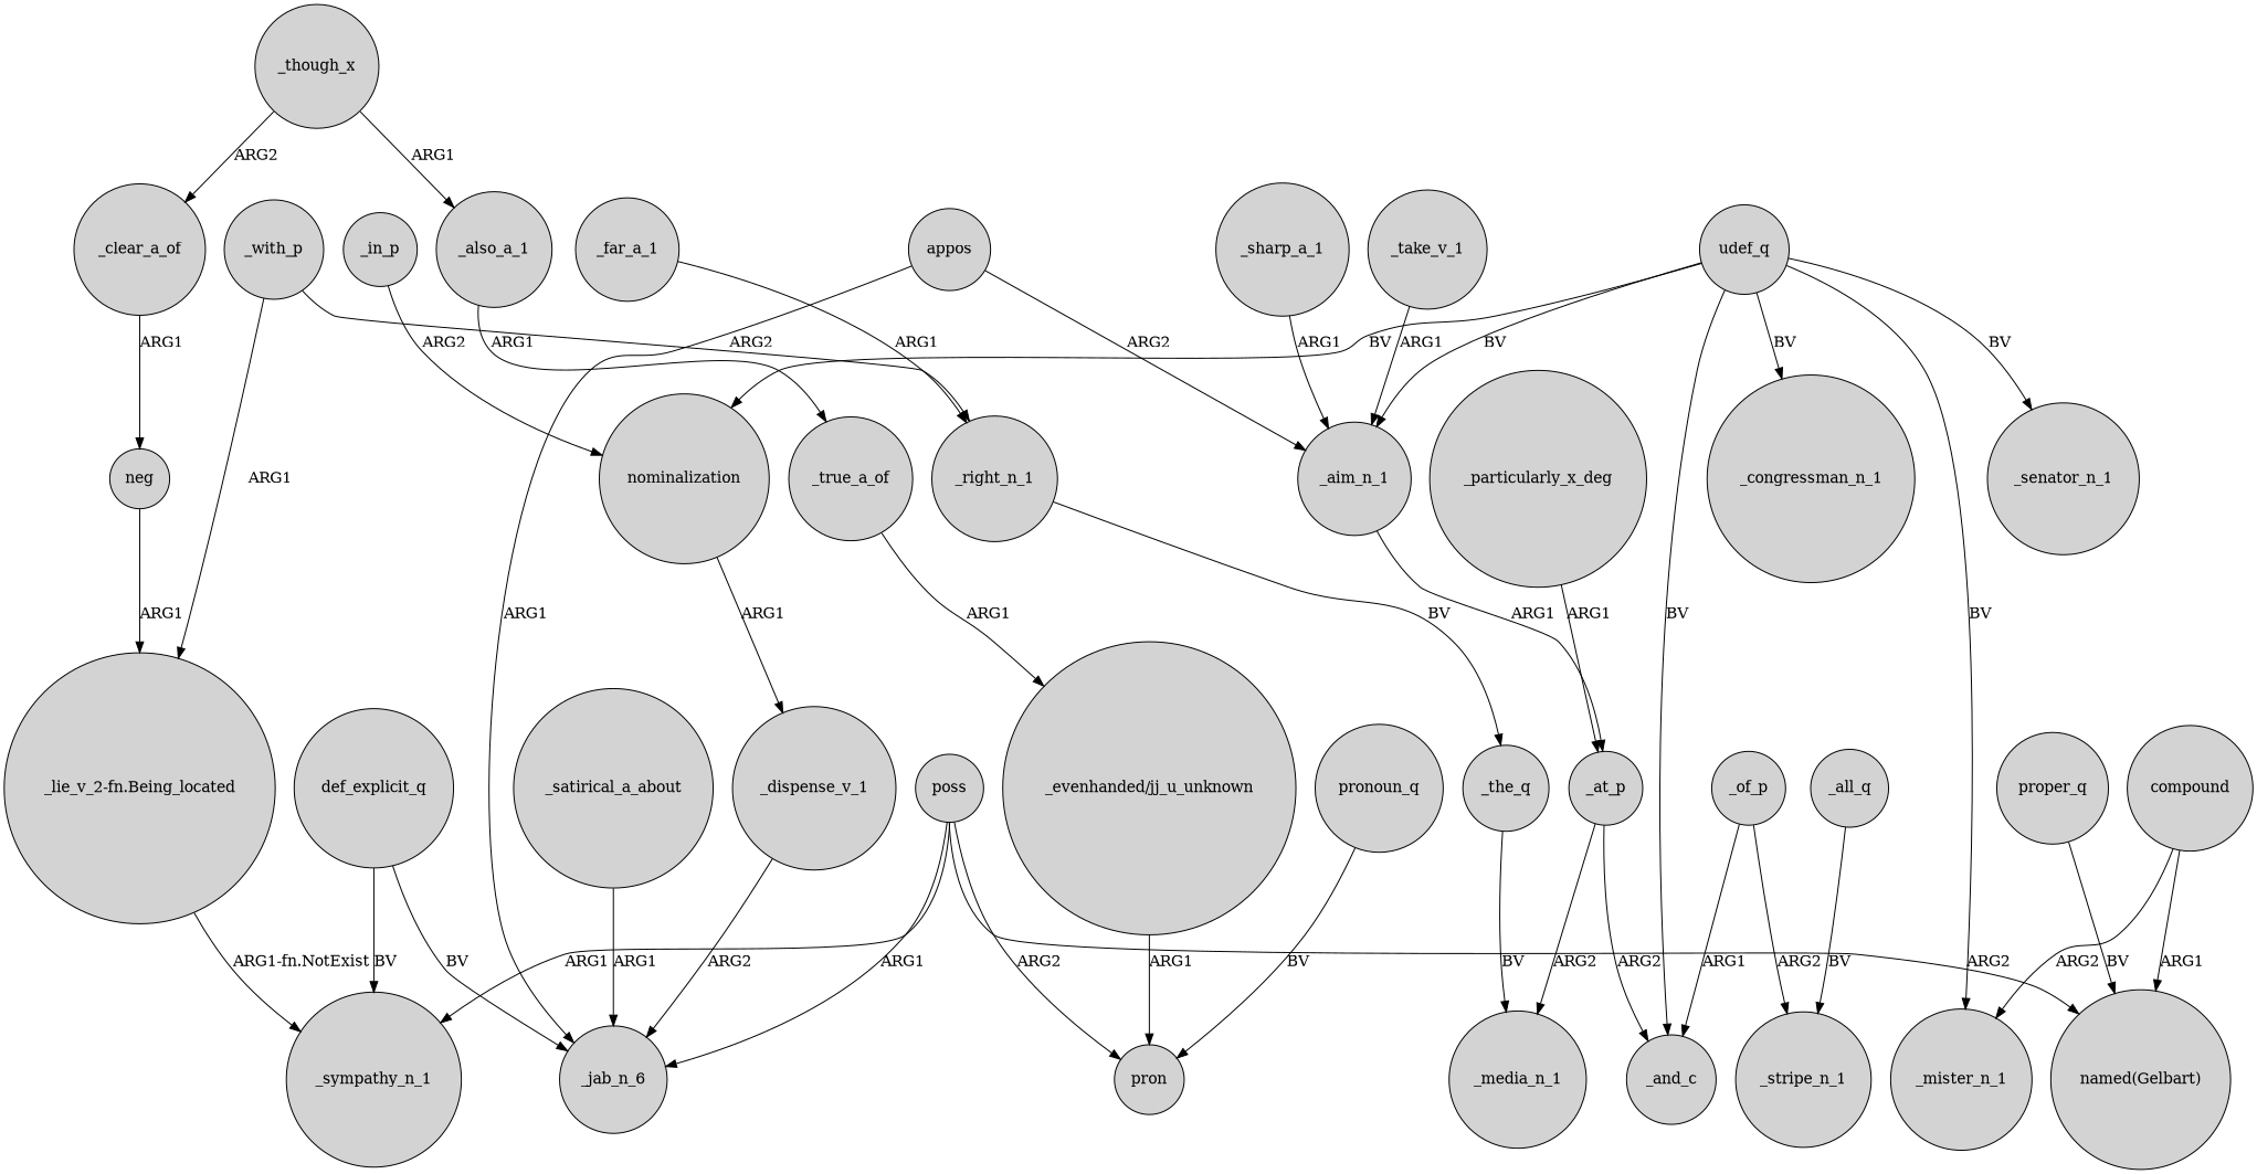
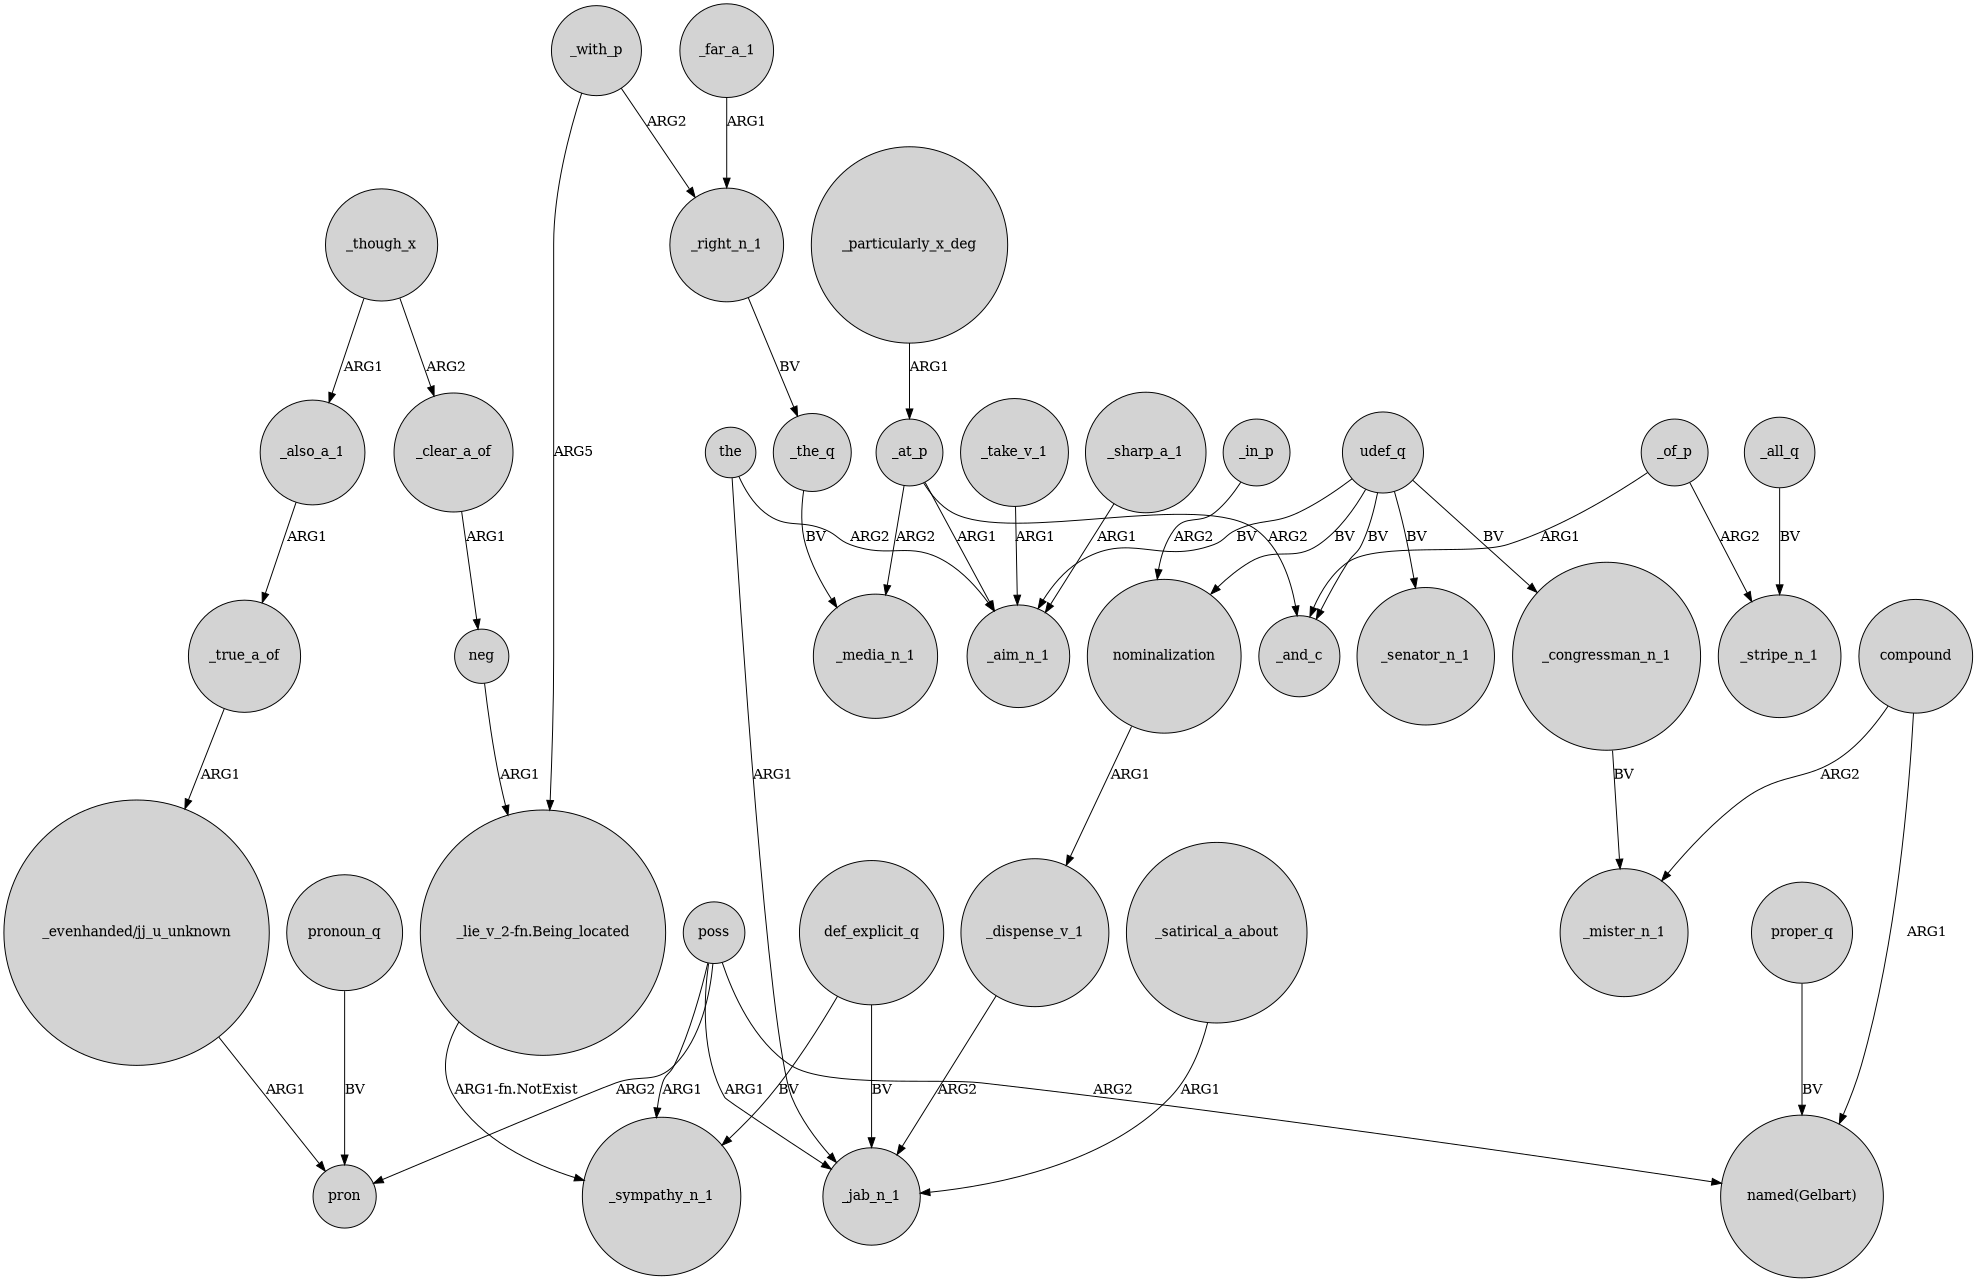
  digraph {
    node [shape=circle style=filled]
    _particularly_x_deg
    _at_p
    _media_n_1
    _aim_n_1
    _and_c
    udef_q
    _senator_n_1
    _mister_n_1
    nominalization
    _congressman_n_1
    _dispense_v_1
    poss
    pron
-   _jab_n_1 [label=_jab_n_6]
+   _jab_n_1
    _sympathy_n_1
    "named(Gelbart)"
    "_evenhanded/jj_u_unknown"
    compound
-   appos
+   appos [label=the]
    neg
    "_lie_v_2-fn.Being_located"
    _satirical_a_about
    _though_x
    _clear_a_of
    _also_a_1
    _true_a_of
    _take_v_1
    _all_q
    _stripe_n_1
    pronoun_q
    proper_q
    _with_p
    _right_n_1
    _the_q
    def_explicit_q
    _of_p
    _sharp_a_1
    _in_p
    _far_a_1
    _particularly_x_deg -> _at_p [label=ARG1]
    _at_p -> _media_n_1 [label=ARG2]
-   _aim_n_1 -> _at_p [label=ARG1]
+   _at_p -> _aim_n_1 [label=ARG1]
    _at_p -> _and_c [label=ARG2]
    udef_q -> _aim_n_1 [label=BV]
    udef_q -> _and_c [label=BV]
    udef_q -> _senator_n_1 [label=BV]
-   udef_q -> _mister_n_1 [label=BV]
+   _congressman_n_1 -> _mister_n_1 [label=BV]
    udef_q -> nominalization [label=BV]
    udef_q -> _congressman_n_1 [label=BV]
    nominalization -> _dispense_v_1 [label=ARG1]
    _dispense_v_1 -> _jab_n_1 [label=ARG2]
    poss -> pron [label=ARG2]
    poss -> _jab_n_1 [label=ARG1]
    poss -> _sympathy_n_1 [label=ARG1]
    poss -> "named(Gelbart)" [label=ARG2]
    "_evenhanded/jj_u_unknown" -> pron [label=ARG1]
    compound -> _mister_n_1 [label=ARG2]
    compound -> "named(Gelbart)" [label=ARG1]
    appos -> _aim_n_1 [label=ARG2]
    appos -> _jab_n_1 [label=ARG1]
    neg -> "_lie_v_2-fn.Being_located" [label=ARG1]
    "_lie_v_2-fn.Being_located" -> _sympathy_n_1 [label="ARG1-fn.NotExist"]
    _satirical_a_about -> _jab_n_1 [label=ARG1]
    _though_x -> _clear_a_of [label=ARG2]
    _though_x -> _also_a_1 [label=ARG1]
    _clear_a_of -> neg [label=ARG1]
    _also_a_1 -> _true_a_of [label=ARG1]
    _true_a_of -> "_evenhanded/jj_u_unknown" [label=ARG1]
    _take_v_1 -> _aim_n_1 [label=ARG1]
    _all_q -> _stripe_n_1 [label=BV]
    pronoun_q -> pron [label=BV]
    proper_q -> "named(Gelbart)" [label=BV]
-   _with_p -> "_lie_v_2-fn.Being_located" [label=ARG1]
+   _with_p -> "_lie_v_2-fn.Being_located" [label=ARG5]
    _with_p -> _right_n_1 [label=ARG2]
    _right_n_1 -> _the_q [label=BV]
    _the_q -> _media_n_1 [label=BV]
    def_explicit_q -> _jab_n_1 [label=BV]
    def_explicit_q -> _sympathy_n_1 [label=BV]
    _of_p -> _and_c [label=ARG1]
    _of_p -> _stripe_n_1 [label=ARG2]
    _sharp_a_1 -> _aim_n_1 [label=ARG1]
    _in_p -> nominalization [label=ARG2]
    _far_a_1 -> _right_n_1 [label=ARG1]
  }
